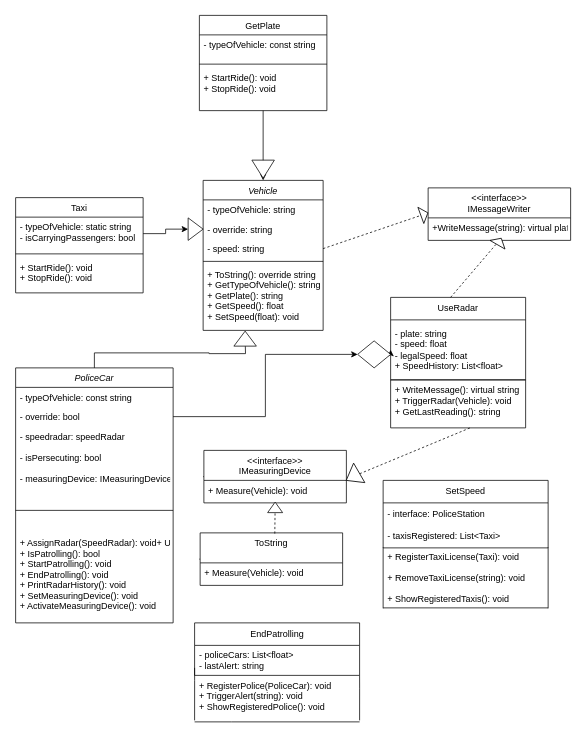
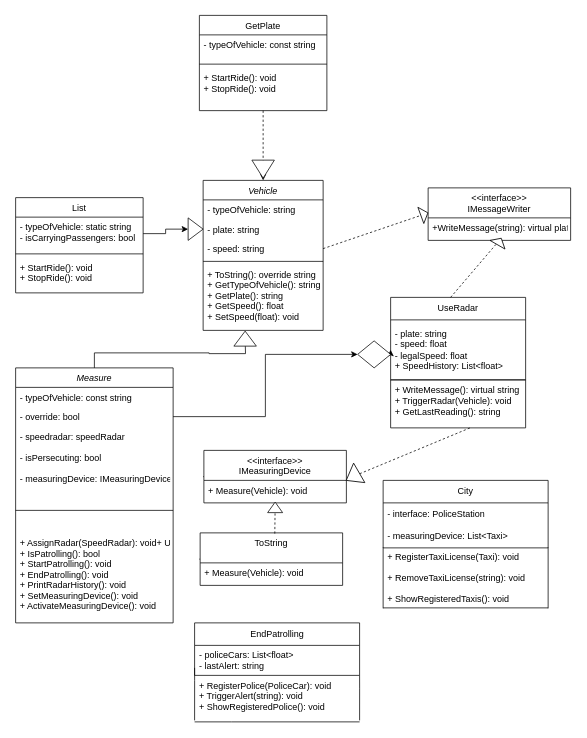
  <mxCell id="0" />
  <mxCell id="1" parent="0" />
  <mxCell id="2" value="Vehicle" style="swimlane;fontStyle=2;align=center;verticalAlign=top;childLayout=stackLayout;horizontal=1;startSize=26;horizontalStack=0;resizeParent=1;resizeLast=0;collapsible=1;marginBottom=0;rounded=0;shadow=0;strokeWidth=1;" parent="1" vertex="1"><mxGeometry x="270" y="240" width="160" height="200" as="geometry"><mxRectangle x="230" y="140" width="160" height="26" as="alternateBounds" /></mxGeometry></mxCell>
  <mxCell id="3" value="- typeOfVehicle: string" style="text;align=left;verticalAlign=top;spacingLeft=4;spacingRight=4;overflow=hidden;rotatable=0;points=[[0,0.5],[1,0.5]];portConstraint=eastwest;" parent="2" vertex="1"><mxGeometry y="26" width="160" height="26" as="geometry" /></mxCell>
- <mxCell id="4" value="- override: string" style="text;align=left;verticalAlign=top;spacingLeft=4;spacingRight=4;overflow=hidden;rotatable=0;points=[[0,0.5],[1,0.5]];portConstraint=eastwest;rounded=0;shadow=0;html=0;" parent="2" vertex="1"><mxGeometry y="52" width="160" height="26" as="geometry" /></mxCell>
+ <mxCell id="4" value="- plate: string" style="text;align=left;verticalAlign=top;spacingLeft=4;spacingRight=4;overflow=hidden;rotatable=0;points=[[0,0.5],[1,0.5]];portConstraint=eastwest;rounded=0;shadow=0;html=0;" parent="2" vertex="1"><mxGeometry y="52" width="160" height="26" as="geometry" /></mxCell>
  <mxCell id="5" value="- speed: string" style="text;align=left;verticalAlign=top;spacingLeft=4;spacingRight=4;overflow=hidden;rotatable=0;points=[[0,0.5],[1,0.5]];portConstraint=eastwest;rounded=0;shadow=0;html=0;" parent="2" vertex="1"><mxGeometry y="78" width="160" height="26" as="geometry" /></mxCell>
  <mxCell id="6" value="" style="line;html=1;strokeWidth=1;align=left;verticalAlign=middle;spacingTop=-1;spacingLeft=3;spacingRight=3;rotatable=0;labelPosition=right;points=[];portConstraint=eastwest;" parent="2" vertex="1"><mxGeometry y="104" width="160" height="8" as="geometry" /></mxCell>
  <mxCell id="7" value="+ ToString(): override string&#10;+ GetTypeOfVehicle(): string&#10;+ GetPlate(): string&#10;+ GetSpeed(): float&#10;+ SetSpeed(float): void" style="text;align=left;verticalAlign=top;spacingLeft=4;spacingRight=4;overflow=hidden;rotatable=0;points=[[0,0.5],[1,0.5]];portConstraint=eastwest;" parent="2" vertex="1"><mxGeometry y="112" width="160" height="88" as="geometry" /></mxCell>
- <mxCell id="8" value="Taxi" style="swimlane;fontStyle=0;align=center;verticalAlign=top;childLayout=stackLayout;horizontal=1;startSize=26;horizontalStack=0;resizeParent=1;resizeLast=0;collapsible=1;marginBottom=0;rounded=0;shadow=0;strokeWidth=1;" parent="1" vertex="1"><mxGeometry x="20" y="263" width="170" height="127" as="geometry"><mxRectangle x="340" y="380" width="170" height="26" as="alternateBounds" /></mxGeometry></mxCell>
+ <mxCell id="8" value="List" style="swimlane;fontStyle=0;align=center;verticalAlign=top;childLayout=stackLayout;horizontal=1;startSize=26;horizontalStack=0;resizeParent=1;resizeLast=0;collapsible=1;marginBottom=0;rounded=0;shadow=0;strokeWidth=1;" parent="1" vertex="1"><mxGeometry x="20" y="263" width="170" height="127" as="geometry"><mxRectangle x="340" y="380" width="170" height="26" as="alternateBounds" /></mxGeometry></mxCell>
  <mxCell id="9" value="- typeOfVehicle: static string&#10;- isCarryingPassengers: bool&#10;" style="text;align=left;verticalAlign=top;spacingLeft=4;spacingRight=4;overflow=hidden;rotatable=0;points=[[0,0.5],[1,0.5]];portConstraint=eastwest;" parent="8" vertex="1"><mxGeometry y="26" width="170" height="44" as="geometry" /></mxCell>
  <mxCell id="10" value="" style="line;html=1;strokeWidth=1;align=left;verticalAlign=middle;spacingTop=-1;spacingLeft=3;spacingRight=3;rotatable=0;labelPosition=right;points=[];portConstraint=eastwest;" parent="8" vertex="1"><mxGeometry y="70" width="170" height="10" as="geometry" /></mxCell>
  <mxCell id="11" value="+ StartRide(): void&#10;+ StopRide(): void&#10;&#10;" style="text;align=left;verticalAlign=top;spacingLeft=4;spacingRight=4;overflow=hidden;rotatable=0;points=[[0,0.5],[1,0.5]];portConstraint=eastwest;" parent="8" vertex="1"><mxGeometry y="80" width="170" height="44" as="geometry" /></mxCell>
  <mxCell id="12" value="&lt;&lt;interface&gt;&gt;&#10;IMessageWriter" style="swimlane;fontStyle=0;align=center;verticalAlign=top;childLayout=stackLayout;horizontal=1;startSize=40;horizontalStack=0;resizeParent=1;resizeLast=0;collapsible=1;marginBottom=0;rounded=0;shadow=0;strokeWidth=1;" parent="1" vertex="1"><mxGeometry x="570" y="250" width="190" height="70" as="geometry"><mxRectangle x="550" y="140" width="160" height="26" as="alternateBounds" /></mxGeometry></mxCell>
  <mxCell id="13" value="+WriteMessage(string): virtual plate" style="text;align=left;verticalAlign=top;spacingLeft=4;spacingRight=4;overflow=hidden;rotatable=0;points=[[0,0.5],[1,0.5]];portConstraint=eastwest;" parent="12" vertex="1"><mxGeometry y="40" width="190" height="26" as="geometry" /></mxCell>
  <mxCell id="14" value="" style="endArrow=none;dashed=1;html=1;rounded=0;entryX=0;entryY=0.5;entryDx=0;entryDy=0;" parent="1" source="16" target="12" edge="1"><mxGeometry width="50" height="50" relative="1" as="geometry"><mxPoint x="350" y="320" as="sourcePoint" /><mxPoint x="400" y="270" as="targetPoint" /></mxGeometry></mxCell>
  <mxCell id="15" value="" style="endArrow=none;dashed=1;html=1;rounded=0;entryX=0;entryY=0.5;entryDx=0;entryDy=0;exitX=1;exitY=0.5;exitDx=0;exitDy=0;" parent="1" source="5" target="16" edge="1"><mxGeometry width="50" height="50" relative="1" as="geometry"><mxPoint x="350" y="320" as="sourcePoint" /><mxPoint x="461" y="289" as="targetPoint" /></mxGeometry></mxCell>
  <mxCell id="16" value="" style="triangle;whiteSpace=wrap;html=1;rotation=-20;" parent="1" vertex="1"><mxGeometry x="560" y="273.5" width="10" height="23" as="geometry" /></mxCell>
  <mxCell id="17" value="UseRadar" style="swimlane;fontStyle=0;childLayout=stackLayout;horizontal=1;startSize=30;horizontalStack=0;resizeParent=1;resizeParentMax=0;resizeLast=0;collapsible=1;marginBottom=0;whiteSpace=wrap;html=1;" parent="1" vertex="1"><mxGeometry x="520" y="396" width="180" height="110" as="geometry" /></mxCell>
  <mxCell id="18" value="- plate: string&lt;div&gt;- speed: float&lt;br&gt;&lt;/div&gt;&lt;div&gt;- legalSpeed: float&lt;br&gt;&lt;/div&gt;&lt;div&gt;+ SpeedHistory: List&amp;lt;float&amp;gt;&lt;/div&gt;" style="text;strokeColor=none;fillColor=none;align=left;verticalAlign=middle;spacingLeft=4;spacingRight=4;overflow=hidden;points=[[0,0.5],[1,0.5]];portConstraint=eastwest;rotatable=0;whiteSpace=wrap;html=1;" parent="17" vertex="1"><mxGeometry y="30" width="180" height="80" as="geometry" /></mxCell>
  <mxCell id="19" value="" style="swimlane;startSize=0;" parent="1" vertex="1"><mxGeometry x="520" y="506" width="180" height="64" as="geometry"><mxRectangle x="550" y="376" width="50" height="40" as="alternateBounds" /></mxGeometry></mxCell>
  <mxCell id="20" value="+ WriteMessage(): virtual string&lt;div&gt;+ TriggerRadar(Vehicle): void&lt;/div&gt;&lt;div&gt;+ GetLastReading(): string&lt;/div&gt;&lt;div&gt;&lt;br&gt;&lt;/div&gt;" style="text;strokeColor=none;fillColor=none;align=left;verticalAlign=middle;spacingLeft=4;spacingRight=4;overflow=hidden;points=[[0,0.5],[1,0.5]];portConstraint=eastwest;rotatable=0;whiteSpace=wrap;html=1;" parent="19" vertex="1"><mxGeometry width="180" height="70" as="geometry" /></mxCell>
  <mxCell id="21" value="" style="endArrow=none;dashed=1;html=1;rounded=0;entryX=0.5;entryY=1;entryDx=0;entryDy=0;" parent="1" target="12" edge="1"><mxGeometry width="50" height="50" relative="1" as="geometry"><mxPoint x="600" y="396" as="sourcePoint" /><mxPoint x="711" y="365" as="targetPoint" /></mxGeometry></mxCell>
  <mxCell id="22" value="" style="triangle;whiteSpace=wrap;html=1;rotation=-60;" parent="1" vertex="1"><mxGeometry x="660" y="310" width="10" height="23" as="geometry" /></mxCell>
  <mxCell id="23" style="edgeStyle=orthogonalEdgeStyle;rounded=0;orthogonalLoop=1;jettySize=auto;html=1;exitX=0.5;exitY=0;exitDx=0;exitDy=0;" parent="1" source="24" edge="1"><mxGeometry relative="1" as="geometry"><mxPoint x="326" y="450" as="targetPoint" /></mxGeometry></mxCell>
- <mxCell id="24" value="PoliceCar" style="swimlane;fontStyle=2;align=center;verticalAlign=top;childLayout=stackLayout;horizontal=1;startSize=26;horizontalStack=0;resizeParent=1;resizeLast=0;collapsible=1;marginBottom=0;rounded=0;shadow=0;strokeWidth=1;" parent="1" vertex="1"><mxGeometry x="20" y="490" width="210" height="340" as="geometry"><mxRectangle x="230" y="140" width="160" height="26" as="alternateBounds" /></mxGeometry></mxCell>
+ <mxCell id="24" value="Measure" style="swimlane;fontStyle=2;align=center;verticalAlign=top;childLayout=stackLayout;horizontal=1;startSize=26;horizontalStack=0;resizeParent=1;resizeLast=0;collapsible=1;marginBottom=0;rounded=0;shadow=0;strokeWidth=1;" parent="1" vertex="1"><mxGeometry x="20" y="490" width="210" height="340" as="geometry"><mxRectangle x="230" y="140" width="160" height="26" as="alternateBounds" /></mxGeometry></mxCell>
  <mxCell id="25" value="- typeOfVehicle: const string" style="text;align=left;verticalAlign=top;spacingLeft=4;spacingRight=4;overflow=hidden;rotatable=0;points=[[0,0.5],[1,0.5]];portConstraint=eastwest;" parent="24" vertex="1"><mxGeometry y="26" width="210" height="26" as="geometry" /></mxCell>
  <mxCell id="26" value="- override: bool" style="text;align=left;verticalAlign=top;spacingLeft=4;spacingRight=4;overflow=hidden;rotatable=0;points=[[0,0.5],[1,0.5]];portConstraint=eastwest;rounded=0;shadow=0;html=0;" parent="24" vertex="1"><mxGeometry y="52" width="210" height="26" as="geometry" /></mxCell>
  <mxCell id="27" value="- speedradar: speedRadar&#10;&#10;- isPersecuting: bool&#10;&#10;- measuringDevice: IMeasuringDevice" style="text;align=left;verticalAlign=top;spacingLeft=4;spacingRight=4;overflow=hidden;rotatable=0;points=[[0,0.5],[1,0.5]];portConstraint=eastwest;rounded=0;shadow=0;html=0;" parent="24" vertex="1"><mxGeometry y="78" width="210" height="82" as="geometry" /></mxCell>
  <mxCell id="28" value="" style="line;html=1;strokeWidth=1;align=left;verticalAlign=middle;spacingTop=-1;spacingLeft=3;spacingRight=3;rotatable=0;labelPosition=right;points=[];portConstraint=eastwest;" parent="24" vertex="1"><mxGeometry y="160" width="210" height="60" as="geometry" /></mxCell>
  <mxCell id="29" value="+ AssignRadar(SpeedRadar): void+ UseRadar(Vehicle): void&#10;+ IsPatrolling(): bool&#10;+ StartPatrolling(): void&#10;+ EndPatrolling(): void&#10;+ PrintRadarHistory(): void&#10;+ SetMeasuringDevice(): void&#10;+ ActivateMeasuringDevice(): void" style="text;align=left;verticalAlign=top;spacingLeft=4;spacingRight=4;overflow=hidden;rotatable=0;points=[[0,0.5],[1,0.5]];portConstraint=eastwest;" parent="24" vertex="1"><mxGeometry y="220" width="210" height="120" as="geometry" /></mxCell>
  <mxCell id="30" value="" style="triangle;whiteSpace=wrap;html=1;rotation=-90;" parent="1" vertex="1"><mxGeometry x="316" y="436" width="20" height="30" as="geometry" /></mxCell>
  <mxCell id="31" value="EndPatrolling" style="swimlane;fontStyle=0;childLayout=stackLayout;horizontal=1;startSize=30;horizontalStack=0;resizeParent=1;resizeParentMax=0;resizeLast=0;collapsible=1;marginBottom=0;whiteSpace=wrap;html=1;" parent="1" vertex="1"><mxGeometry x="258.64" y="830" width="220" height="70" as="geometry" /></mxCell>
  <mxCell id="32" value="- policeCars: List&amp;lt;float&amp;gt;&lt;div&gt;- lastAlert: string&lt;/div&gt;" style="text;strokeColor=none;fillColor=none;align=left;verticalAlign=middle;spacingLeft=4;spacingRight=4;overflow=hidden;points=[[0,0.5],[1,0.5]];portConstraint=eastwest;rotatable=0;whiteSpace=wrap;html=1;" parent="31" vertex="1"><mxGeometry y="30" width="220" height="40" as="geometry" /></mxCell>
- <mxCell id="33" value="SetSpeed" style="swimlane;fontStyle=0;childLayout=stackLayout;horizontal=1;startSize=30;horizontalStack=0;resizeParent=1;resizeParentMax=0;resizeLast=0;collapsible=1;marginBottom=0;whiteSpace=wrap;html=1;" parent="1" vertex="1"><mxGeometry x="510" y="640" width="220" height="90" as="geometry" /></mxCell>
+ <mxCell id="33" value="City" style="swimlane;fontStyle=0;childLayout=stackLayout;horizontal=1;startSize=30;horizontalStack=0;resizeParent=1;resizeParentMax=0;resizeLast=0;collapsible=1;marginBottom=0;whiteSpace=wrap;html=1;" parent="1" vertex="1"><mxGeometry x="510" y="640" width="220" height="90" as="geometry" /></mxCell>
  <mxCell id="34" value="- interface: PoliceStation" style="text;strokeColor=none;fillColor=none;align=left;verticalAlign=middle;spacingLeft=4;spacingRight=4;overflow=hidden;points=[[0,0.5],[1,0.5]];portConstraint=eastwest;rotatable=0;whiteSpace=wrap;html=1;" parent="33" vertex="1"><mxGeometry y="30" width="220" height="30" as="geometry" /></mxCell>
- <mxCell id="35" value="- taxisRegistered: List&amp;lt;Taxi&amp;gt;" style="text;strokeColor=none;fillColor=none;align=left;verticalAlign=middle;spacingLeft=4;spacingRight=4;overflow=hidden;points=[[0,0.5],[1,0.5]];portConstraint=eastwest;rotatable=0;whiteSpace=wrap;html=1;" parent="33" vertex="1"><mxGeometry y="60" width="220" height="30" as="geometry" /></mxCell>
+ <mxCell id="35" value="- measuringDevice: List&amp;lt;Taxi&amp;gt;" style="text;strokeColor=none;fillColor=none;align=left;verticalAlign=middle;spacingLeft=4;spacingRight=4;overflow=hidden;points=[[0,0.5],[1,0.5]];portConstraint=eastwest;rotatable=0;whiteSpace=wrap;html=1;" parent="33" vertex="1"><mxGeometry y="60" width="220" height="30" as="geometry" /></mxCell>
  <mxCell id="36" value="" style="endArrow=none;html=1;rounded=0;entryX=-0.012;entryY=1.1;entryDx=0;entryDy=0;entryPerimeter=0;" parent="1" edge="1"><mxGeometry width="50" height="50" relative="1" as="geometry"><mxPoint x="258.64" y="960" as="sourcePoint" /><mxPoint x="258.64" y="890" as="targetPoint" /><Array as="points"><mxPoint x="258.68" y="907" /></Array></mxGeometry></mxCell>
  <mxCell id="37" value="" style="endArrow=none;html=1;rounded=0;entryX=-0.012;entryY=1.1;entryDx=0;entryDy=0;entryPerimeter=0;" parent="1" edge="1"><mxGeometry width="50" height="50" relative="1" as="geometry"><mxPoint x="478.64" y="960" as="sourcePoint" /><mxPoint x="478.64" y="900" as="targetPoint" /><Array as="points"><mxPoint x="478.68" y="917" /></Array></mxGeometry></mxCell>
  <mxCell id="38" value="" style="endArrow=none;html=1;rounded=0;" parent="1" edge="1"><mxGeometry width="50" height="50" relative="1" as="geometry"><mxPoint x="478.64" y="962" as="sourcePoint" /><mxPoint x="258.64" y="962" as="targetPoint" /><Array as="points"><mxPoint x="307.68" y="962" /></Array></mxGeometry></mxCell>
  <mxCell id="39" value="+ RegisterPolice(PoliceCar): void&lt;div&gt;+ TriggerAlert(string): void&lt;/div&gt;&lt;div&gt;+ ShowRegisteredPolice(&lt;span style=&quot;background-color: initial;&quot;&gt;): void&lt;/span&gt;&lt;/div&gt;" style="text;strokeColor=none;fillColor=none;align=left;verticalAlign=top;spacingLeft=4;spacingRight=4;overflow=hidden;rotatable=0;points=[[0,0.5],[1,0.5]];portConstraint=eastwest;whiteSpace=wrap;html=1;" parent="1" vertex="1"><mxGeometry x="258.64" y="900" width="210" height="60" as="geometry" /></mxCell>
  <mxCell id="40" value="" style="shape=partialRectangle;whiteSpace=wrap;html=1;top=0;bottom=0;fillColor=none;" parent="1" vertex="1"><mxGeometry x="510" y="730" width="220" height="80" as="geometry" /></mxCell>
  <mxCell id="41" value="" style="endArrow=none;html=1;rounded=0;entryX=1;entryY=1;entryDx=0;entryDy=0;exitX=0;exitY=1;exitDx=0;exitDy=0;" parent="1" source="40" target="40" edge="1"><mxGeometry width="50" height="50" relative="1" as="geometry"><mxPoint x="510" y="790" as="sourcePoint" /><mxPoint x="560" y="740" as="targetPoint" /></mxGeometry></mxCell>
  <mxCell id="42" value="+ RegisterTaxiLicense(Taxi): void&lt;div&gt;&lt;br&gt;&lt;div&gt;+ RemoveTaxiLicense(string): void&lt;/div&gt;&lt;div&gt;&lt;br&gt;&lt;/div&gt;&lt;div&gt;+ ShowRegisteredTaxis(): void&lt;/div&gt;&lt;/div&gt;" style="text;strokeColor=none;fillColor=none;align=left;verticalAlign=middle;spacingLeft=4;spacingRight=4;overflow=hidden;points=[[0,0.5],[1,0.5]];portConstraint=eastwest;rotatable=0;whiteSpace=wrap;html=1;" parent="1" vertex="1"><mxGeometry x="510" y="730" width="220" height="80" as="geometry" /></mxCell>
  <mxCell id="43" style="edgeStyle=orthogonalEdgeStyle;rounded=0;orthogonalLoop=1;jettySize=auto;html=1;exitX=1;exitY=0.5;exitDx=0;exitDy=0;entryX=0;entryY=0.5;entryDx=0;entryDy=0;" parent="1" source="45" target="18" edge="1"><mxGeometry relative="1" as="geometry" /></mxCell>
  <mxCell id="44" value="" style="edgeStyle=orthogonalEdgeStyle;rounded=0;orthogonalLoop=1;jettySize=auto;html=1;exitX=1;exitY=0.5;exitDx=0;exitDy=0;entryX=0;entryY=0.5;entryDx=0;entryDy=0;" parent="1" source="26" target="45" edge="1"><mxGeometry relative="1" as="geometry"><mxPoint x="220" y="555" as="sourcePoint" /><mxPoint x="520" y="466" as="targetPoint" /></mxGeometry></mxCell>
  <mxCell id="45" value="" style="rhombus;whiteSpace=wrap;html=1;" parent="1" vertex="1"><mxGeometry x="476" y="454" width="44" height="36" as="geometry" /></mxCell>
  <mxCell id="46" style="edgeStyle=orthogonalEdgeStyle;rounded=0;orthogonalLoop=1;jettySize=auto;html=1;exitX=1;exitY=0.5;exitDx=0;exitDy=0;entryX=0;entryY=0.5;entryDx=0;entryDy=0;" parent="1" source="48" target="4" edge="1"><mxGeometry relative="1" as="geometry" /></mxCell>
  <mxCell id="47" value="" style="edgeStyle=orthogonalEdgeStyle;rounded=0;orthogonalLoop=1;jettySize=auto;html=1;exitX=1;exitY=0.5;exitDx=0;exitDy=0;entryX=0;entryY=0.5;entryDx=0;entryDy=0;" parent="1" source="9" target="48" edge="1"><mxGeometry relative="1" as="geometry"><mxPoint x="190" y="311" as="sourcePoint" /><mxPoint x="270" y="305" as="targetPoint" /></mxGeometry></mxCell>
  <mxCell id="48" value="" style="triangle;whiteSpace=wrap;html=1;rotation=0;fillColor=#FFFFFF;" parent="1" vertex="1"><mxGeometry x="250" y="290" width="20" height="30" as="geometry" /></mxCell>
- <mxCell id="49" style="edgeStyle=orthogonalEdgeStyle;rounded=0;orthogonalLoop=1;jettySize=auto;html=1;exitX=0.5;exitY=1;exitDx=0;exitDy=0;" parent="1" source="50" target="2" edge="1"><mxGeometry relative="1" as="geometry" /></mxCell>
+ <mxCell id="49" style="edgeStyle=orthogonalEdgeStyle;rounded=0;orthogonalLoop=1;jettySize=auto;html=1;exitX=0.5;exitY=1;exitDx=0;exitDy=0;dashed=1;" parent="1" source="50" target="2" edge="1"><mxGeometry relative="1" as="geometry" /></mxCell>
  <mxCell id="50" value="GetPlate" style="swimlane;fontStyle=0;align=center;verticalAlign=top;childLayout=stackLayout;horizontal=1;startSize=26;horizontalStack=0;resizeParent=1;resizeLast=0;collapsible=1;marginBottom=0;rounded=0;shadow=0;strokeWidth=1;" parent="1" vertex="1"><mxGeometry x="265" y="20" width="170" height="127" as="geometry"><mxRectangle x="340" y="380" width="170" height="26" as="alternateBounds" /></mxGeometry></mxCell>
  <mxCell id="51" value="- typeOfVehicle: const string" style="text;align=left;verticalAlign=top;spacingLeft=4;spacingRight=4;overflow=hidden;rotatable=0;points=[[0,0.5],[1,0.5]];portConstraint=eastwest;" parent="50" vertex="1"><mxGeometry y="26" width="170" height="34" as="geometry" /></mxCell>
  <mxCell id="52" value="" style="line;html=1;strokeWidth=1;align=left;verticalAlign=middle;spacingTop=-1;spacingLeft=3;spacingRight=3;rotatable=0;labelPosition=right;points=[];portConstraint=eastwest;" parent="50" vertex="1"><mxGeometry y="60" width="170" height="10" as="geometry" /></mxCell>
  <mxCell id="53" value="+ StartRide(): void&#10;+ StopRide(): void&#10;&#10;" style="text;align=left;verticalAlign=top;spacingLeft=4;spacingRight=4;overflow=hidden;rotatable=0;points=[[0,0.5],[1,0.5]];portConstraint=eastwest;" parent="50" vertex="1"><mxGeometry y="70" width="170" height="44" as="geometry" /></mxCell>
  <mxCell id="54" value="" style="triangle;whiteSpace=wrap;html=1;rotation=90;" parent="1" vertex="1"><mxGeometry x="338" y="210" width="24" height="30" as="geometry" /></mxCell>
  <mxCell id="55" value="&lt;&lt;interface&gt;&gt;&#10;IMeasuringDevice" style="swimlane;fontStyle=0;align=center;verticalAlign=top;childLayout=stackLayout;horizontal=1;startSize=40;horizontalStack=0;resizeParent=1;resizeLast=0;collapsible=1;marginBottom=0;rounded=0;shadow=0;strokeWidth=1;" parent="1" vertex="1"><mxGeometry x="271" y="600" width="190" height="70" as="geometry"><mxRectangle x="550" y="140" width="160" height="26" as="alternateBounds" /></mxGeometry></mxCell>
  <mxCell id="56" value="+ Measure(Vehicle): void" style="text;align=left;verticalAlign=top;spacingLeft=4;spacingRight=4;overflow=hidden;rotatable=0;points=[[0,0.5],[1,0.5]];portConstraint=eastwest;" parent="55" vertex="1"><mxGeometry y="40" width="190" height="26" as="geometry" /></mxCell>
  <mxCell id="57" value="" style="endArrow=none;dashed=1;html=1;rounded=0;entryX=0;entryY=0.5;entryDx=0;entryDy=0;" parent="1" target="55" edge="1"><mxGeometry width="50" height="50" relative="1" as="geometry"><mxPoint x="270" y="635" as="sourcePoint" /><mxPoint x="101" y="620" as="targetPoint" /></mxGeometry></mxCell>
  <mxCell id="58" value="" style="endArrow=none;dashed=1;html=1;rounded=0;" parent="1" source="60" edge="1"><mxGeometry width="50" height="50" relative="1" as="geometry"><mxPoint x="461" y="640" as="sourcePoint" /><mxPoint x="626" y="570" as="targetPoint" /></mxGeometry></mxCell>
  <mxCell id="59" value="" style="endArrow=none;dashed=1;html=1;rounded=0;" parent="1" target="60" edge="1"><mxGeometry width="50" height="50" relative="1" as="geometry"><mxPoint x="461" y="640" as="sourcePoint" /><mxPoint x="626" y="570" as="targetPoint" /></mxGeometry></mxCell>
  <mxCell id="60" value="" style="triangle;whiteSpace=wrap;html=1;rotation=-210;" parent="1" vertex="1"><mxGeometry x="459.47" y="620" width="20" height="30" as="geometry" /></mxCell>
  <mxCell id="61" value="ToString" style="swimlane;fontStyle=0;align=center;verticalAlign=top;childLayout=stackLayout;horizontal=1;startSize=40;horizontalStack=0;resizeParent=1;resizeLast=0;collapsible=1;marginBottom=0;rounded=0;shadow=0;strokeWidth=1;" parent="1" vertex="1"><mxGeometry x="266" y="710" width="190" height="70" as="geometry"><mxRectangle x="550" y="140" width="160" height="26" as="alternateBounds" /></mxGeometry></mxCell>
  <mxCell id="62" value="+ Measure(Vehicle): void" style="text;align=left;verticalAlign=top;spacingLeft=4;spacingRight=4;overflow=hidden;rotatable=0;points=[[0,0.5],[1,0.5]];portConstraint=eastwest;" parent="61" vertex="1"><mxGeometry y="40" width="190" height="26" as="geometry" /></mxCell>
  <mxCell id="63" value="" style="endArrow=none;dashed=1;html=1;rounded=0;entryX=0;entryY=0.5;entryDx=0;entryDy=0;" parent="1" target="61" edge="1"><mxGeometry width="50" height="50" relative="1" as="geometry"><mxPoint x="265" y="745" as="sourcePoint" /><mxPoint x="96" y="730" as="targetPoint" /></mxGeometry></mxCell>
  <mxCell id="64" value="" style="endArrow=none;dashed=1;html=1;rounded=0;" parent="1" source="66" edge="1"><mxGeometry width="50" height="50" relative="1" as="geometry"><mxPoint x="365.57" y="711" as="sourcePoint" /><mxPoint x="365.57" y="670" as="targetPoint" /></mxGeometry></mxCell>
  <mxCell id="65" value="" style="endArrow=none;dashed=1;html=1;rounded=0;" parent="1" target="66" edge="1"><mxGeometry width="50" height="50" relative="1" as="geometry"><mxPoint x="365.57" y="711" as="sourcePoint" /><mxPoint x="365.57" y="670" as="targetPoint" /></mxGeometry></mxCell>
  <mxCell id="66" value="" style="triangle;whiteSpace=wrap;html=1;rotation=-90;" parent="1" vertex="1"><mxGeometry x="359" y="666" width="14" height="20" as="geometry" /></mxCell>
